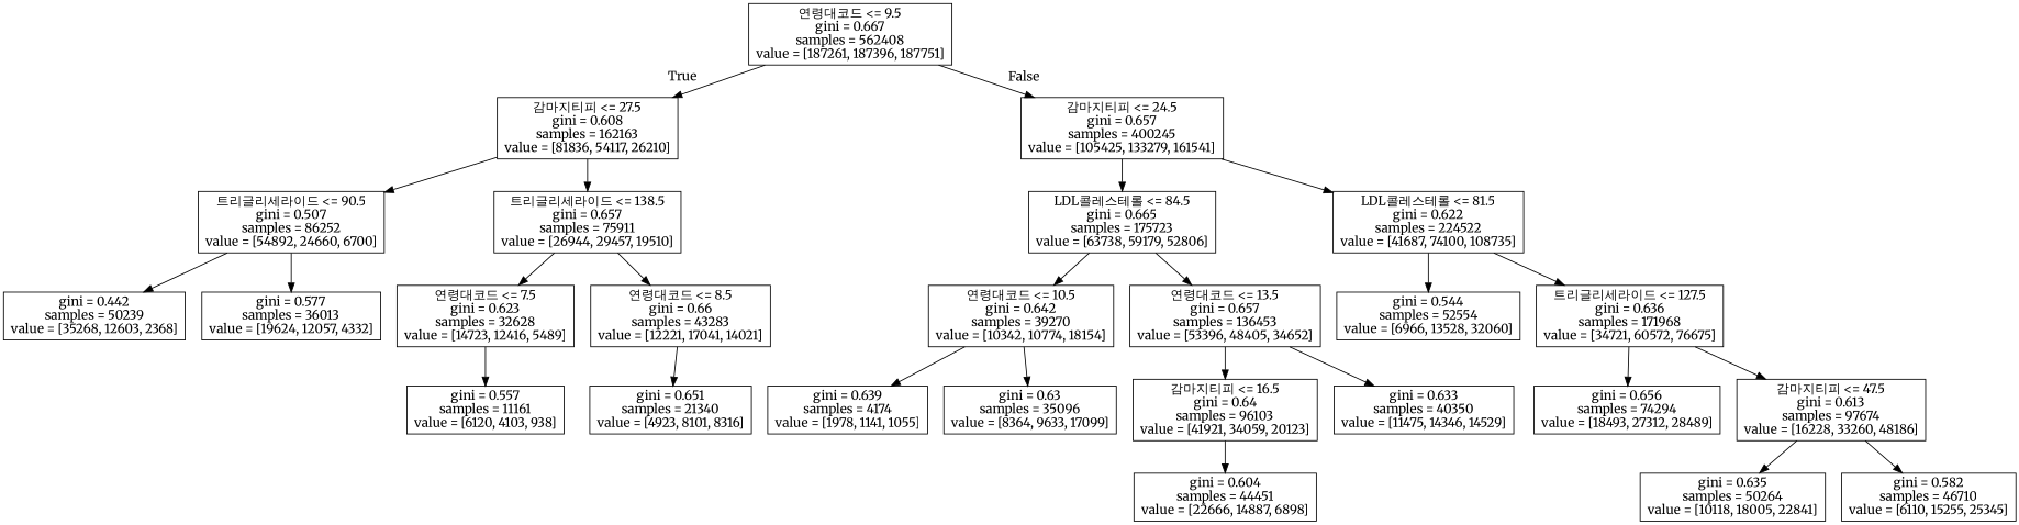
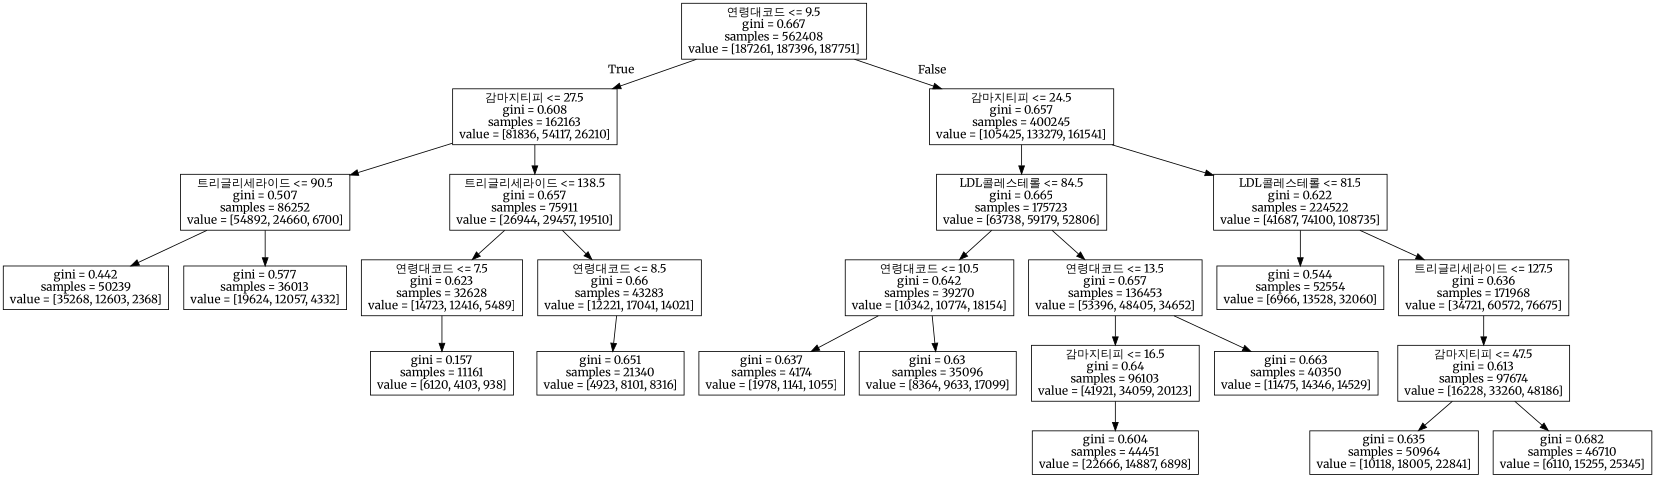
  digraph {
    fontname=Merriweather
    node [fontname=Merriweather shape=box]
    edge [fontname=Merriweather]
    n1 [label="연령대코드 <= 9.5\ngini = 0.667\nsamples = 562408\nvalue = [187261, 187396, 187751]"]
    n2 [label="감마지티피 <= 27.5\ngini = 0.608\nsamples = 162163\nvalue = [81836, 54117, 26210]"]
    n3 [label="감마지티피 <= 24.5\ngini = 0.657\nsamples = 400245\nvalue = [105425, 133279, 161541]"]
    n4 [label="트리글리세라이드 <= 90.5\ngini = 0.507\nsamples = 86252\nvalue = [54892, 24660, 6700]"]
    n5 [label="트리글리세라이드 <= 138.5\ngini = 0.657\nsamples = 75911\nvalue = [26944, 29457, 19510]"]
    n6 [label="LDL콜레스테롤 <= 84.5\ngini = 0.665\nsamples = 175723\nvalue = [63738, 59179, 52806]"]
    n7 [label="LDL콜레스테롤 <= 81.5\ngini = 0.622\nsamples = 224522\nvalue = [41687, 74100, 108735]"]
    n8 [label="gini = 0.442\nsamples = 50239\nvalue = [35268, 12603, 2368]"]
    n9 [label="gini = 0.577\nsamples = 36013\nvalue = [19624, 12057, 4332]"]
    n10 [label="연령대코드 <= 7.5\ngini = 0.623\nsamples = 32628\nvalue = [14723, 12416, 5489]"]
    n11 [label="연령대코드 <= 8.5\ngini = 0.66\nsamples = 43283\nvalue = [12221, 17041, 14021]"]
-   n12 [label="gini = 0.557\nsamples = 11161\nvalue = [6120, 4103, 938]"]
+   n12 [label="gini = 0.157\nsamples = 11161\nvalue = [6120, 4103, 938]"]
    n13 [label="gini = 0.651\nsamples = 21340\nvalue = [4923, 8101, 8316]"]
    n14 [label="연령대코드 <= 10.5\ngini = 0.642\nsamples = 39270\nvalue = [10342, 10774, 18154]"]
    n15 [label="연령대코드 <= 13.5\ngini = 0.657\nsamples = 136453\nvalue = [53396, 48405, 34652]"]
    n16 [label="gini = 0.544\nsamples = 52554\nvalue = [6966, 13528, 32060]"]
    n17 [label="트리글리세라이드 <= 127.5\ngini = 0.636\nsamples = 171968\nvalue = [34721, 60572, 76675]"]
-   n18 [label="gini = 0.639\nsamples = 4174\nvalue = [1978, 1141, 1055]"]
+   n18 [label="gini = 0.637\nsamples = 4174\nvalue = [1978, 1141, 1055]"]
    n19 [label="gini = 0.63\nsamples = 35096\nvalue = [8364, 9633, 17099]"]
    n20 [label="감마지티피 <= 16.5\ngini = 0.64\nsamples = 96103\nvalue = [41921, 34059, 20123]"]
-   n21 [label="gini = 0.633\nsamples = 40350\nvalue = [11475, 14346, 14529]"]
+   n21 [label="gini = 0.663\nsamples = 40350\nvalue = [11475, 14346, 14529]"]
    n22 [label="gini = 0.604\nsamples = 44451\nvalue = [22666, 14887, 6898]"]
-   n23 [label="gini = 0.656\nsamples = 74294\nvalue = [18493, 27312, 28489]"]
    n24 [label="감마지티피 <= 47.5\ngini = 0.613\nsamples = 97674\nvalue = [16228, 33260, 48186]"]
-   n25 [label="gini = 0.635\nsamples = 50264\nvalue = [10118, 18005, 22841]"]
-   n26 [label="gini = 0.582\nsamples = 46710\nvalue = [6110, 15255, 25345]"]
+   n25 [label="gini = 0.635\nsamples = 50964\nvalue = [10118, 18005, 22841]"]
+   n26 [label="gini = 0.682\nsamples = 46710\nvalue = [6110, 15255, 25345]"]
    n1 -> n2 [headlabel=True labelangle=45 labeldistance=2.5]
    n1 -> n3 [headlabel=False labelangle=-45 labeldistance=2.5]
    n2 -> n4
    n2 -> n5
    n3 -> n6
    n3 -> n7
    n4 -> n8
    n4 -> n9
    n5 -> n10
    n5 -> n11
    n6 -> n14
    n6 -> n15
    n7 -> n16
    n7 -> n17
    n10 -> n12
    n11 -> n13
    n14 -> n18
    n14 -> n19
    n15 -> n20
    n15 -> n21
-   n17 -> n23
    n17 -> n24
    n20 -> n22
    n24 -> n25
    n24 -> n26
  }
